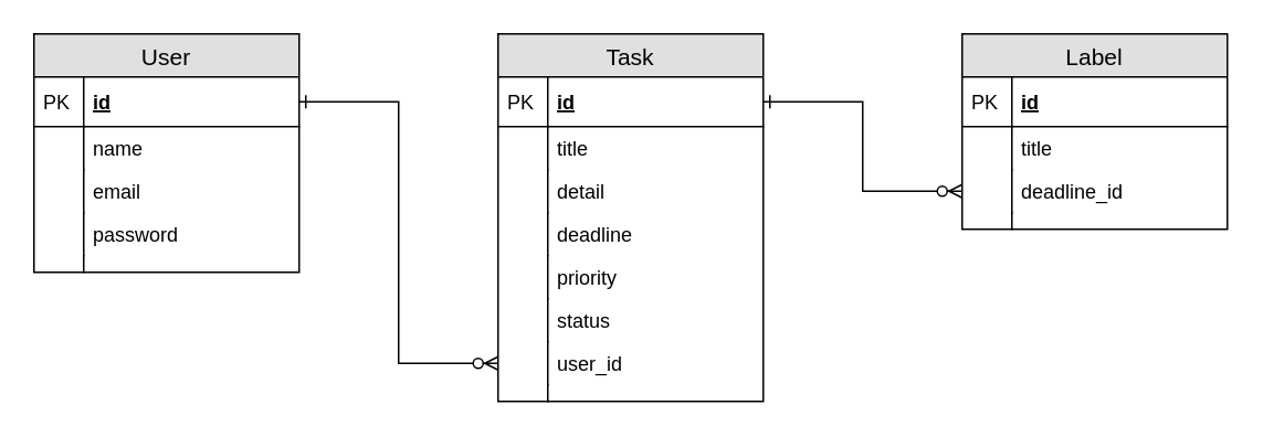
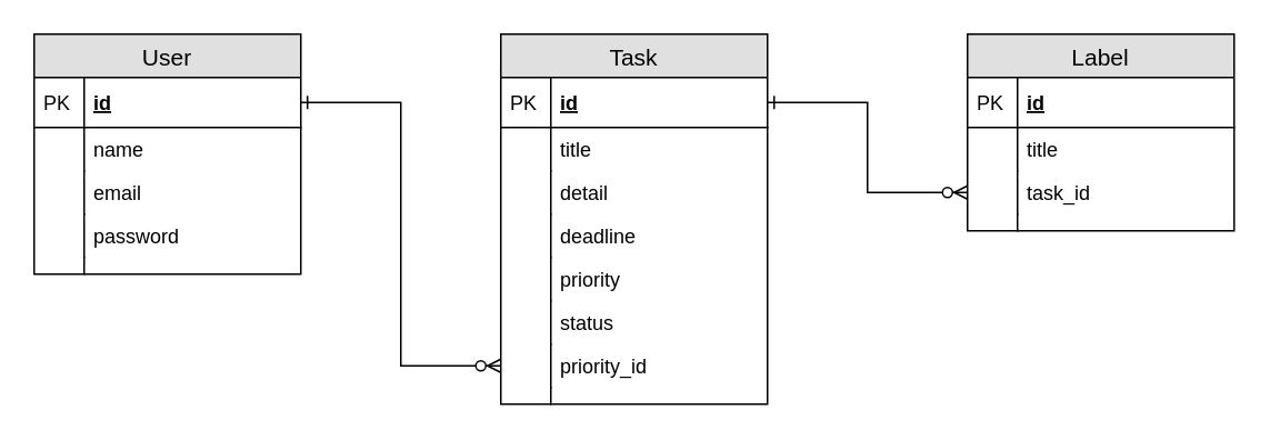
  <mxCell id="0" />
  <mxCell id="1" parent="0" />
  <mxCell id="2" value="User" style="swimlane;fontStyle=0;childLayout=stackLayout;horizontal=1;startSize=26;fillColor=#e0e0e0;horizontalStack=0;resizeParent=1;resizeParentMax=0;resizeLast=0;collapsible=1;marginBottom=0;swimlaneFillColor=#ffffff;align=center;fontSize=14;" parent="1" vertex="1"><mxGeometry x="20" y="20" width="160" height="144" as="geometry" /></mxCell>
  <mxCell id="3" value="id" style="shape=partialRectangle;top=0;left=0;right=0;bottom=1;align=left;verticalAlign=middle;fillColor=none;spacingLeft=34;spacingRight=4;overflow=hidden;rotatable=0;points=[[0,0.5],[1,0.5]];portConstraint=eastwest;dropTarget=0;fontStyle=5;fontSize=12;" parent="2" vertex="1"><mxGeometry y="26" width="160" height="30" as="geometry" /></mxCell>
  <mxCell id="4" value="PK" style="shape=partialRectangle;top=0;left=0;bottom=0;fillColor=none;align=left;verticalAlign=middle;spacingLeft=4;spacingRight=4;overflow=hidden;rotatable=0;points=[];portConstraint=eastwest;part=1;fontSize=12;" parent="3" vertex="1" connectable="0"><mxGeometry width="30" height="30" as="geometry" /></mxCell>
  <mxCell id="5" value="name" style="shape=partialRectangle;top=0;left=0;right=0;bottom=0;align=left;verticalAlign=top;fillColor=none;spacingLeft=34;spacingRight=4;overflow=hidden;rotatable=0;points=[[0,0.5],[1,0.5]];portConstraint=eastwest;dropTarget=0;fontSize=12;" parent="2" vertex="1"><mxGeometry y="56" width="160" height="26" as="geometry" /></mxCell>
  <mxCell id="6" value="" style="shape=partialRectangle;top=0;left=0;bottom=0;fillColor=none;align=left;verticalAlign=top;spacingLeft=4;spacingRight=4;overflow=hidden;rotatable=0;points=[];portConstraint=eastwest;part=1;fontSize=12;" parent="5" vertex="1" connectable="0"><mxGeometry width="30" height="26" as="geometry" /></mxCell>
  <mxCell id="7" value="email" style="shape=partialRectangle;top=0;left=0;right=0;bottom=0;align=left;verticalAlign=top;fillColor=none;spacingLeft=34;spacingRight=4;overflow=hidden;rotatable=0;points=[[0,0.5],[1,0.5]];portConstraint=eastwest;dropTarget=0;fontSize=12;" vertex="1" parent="2"><mxGeometry y="82" width="160" height="26" as="geometry" /></mxCell>
  <mxCell id="8" value="" style="shape=partialRectangle;top=0;left=0;bottom=0;fillColor=none;align=left;verticalAlign=top;spacingLeft=4;spacingRight=4;overflow=hidden;rotatable=0;points=[];portConstraint=eastwest;part=1;fontSize=12;" vertex="1" connectable="0" parent="7"><mxGeometry width="30" height="26" as="geometry" /></mxCell>
  <mxCell id="9" value="password" style="shape=partialRectangle;top=0;left=0;right=0;bottom=0;align=left;verticalAlign=top;fillColor=none;spacingLeft=34;spacingRight=4;overflow=hidden;rotatable=0;points=[[0,0.5],[1,0.5]];portConstraint=eastwest;dropTarget=0;fontSize=12;" vertex="1" parent="2"><mxGeometry y="108" width="160" height="26" as="geometry" /></mxCell>
  <mxCell id="10" value="" style="shape=partialRectangle;top=0;left=0;bottom=0;fillColor=none;align=left;verticalAlign=top;spacingLeft=4;spacingRight=4;overflow=hidden;rotatable=0;points=[];portConstraint=eastwest;part=1;fontSize=12;" vertex="1" connectable="0" parent="9"><mxGeometry width="30" height="26" as="geometry" /></mxCell>
  <mxCell id="11" value="" style="shape=partialRectangle;top=0;left=0;right=0;bottom=0;align=left;verticalAlign=top;fillColor=none;spacingLeft=34;spacingRight=4;overflow=hidden;rotatable=0;points=[[0,0.5],[1,0.5]];portConstraint=eastwest;dropTarget=0;fontSize=12;" parent="2" vertex="1"><mxGeometry y="134" width="160" height="10" as="geometry" /></mxCell>
  <mxCell id="12" value="" style="shape=partialRectangle;top=0;left=0;bottom=0;fillColor=none;align=left;verticalAlign=top;spacingLeft=4;spacingRight=4;overflow=hidden;rotatable=0;points=[];portConstraint=eastwest;part=1;fontSize=12;" parent="11" vertex="1" connectable="0"><mxGeometry width="30" height="10" as="geometry" /></mxCell>
  <mxCell id="13" value="Task" style="swimlane;fontStyle=0;childLayout=stackLayout;horizontal=1;startSize=26;fillColor=#e0e0e0;horizontalStack=0;resizeParent=1;resizeParentMax=0;resizeLast=0;collapsible=1;marginBottom=0;swimlaneFillColor=#ffffff;align=center;fontSize=14;" parent="1" vertex="1"><mxGeometry x="300" y="20" width="160" height="222" as="geometry" /></mxCell>
  <mxCell id="14" value="id" style="shape=partialRectangle;top=0;left=0;right=0;bottom=1;align=left;verticalAlign=middle;fillColor=none;spacingLeft=34;spacingRight=4;overflow=hidden;rotatable=0;points=[[0,0.5],[1,0.5]];portConstraint=eastwest;dropTarget=0;fontStyle=5;fontSize=12;" parent="13" vertex="1"><mxGeometry y="26" width="160" height="30" as="geometry" /></mxCell>
  <mxCell id="15" value="PK" style="shape=partialRectangle;top=0;left=0;bottom=0;fillColor=none;align=left;verticalAlign=middle;spacingLeft=4;spacingRight=4;overflow=hidden;rotatable=0;points=[];portConstraint=eastwest;part=1;fontSize=12;" parent="14" vertex="1" connectable="0"><mxGeometry width="30" height="30" as="geometry" /></mxCell>
  <mxCell id="16" value="title" style="shape=partialRectangle;top=0;left=0;right=0;bottom=0;align=left;verticalAlign=top;fillColor=none;spacingLeft=34;spacingRight=4;overflow=hidden;rotatable=0;points=[[0,0.5],[1,0.5]];portConstraint=eastwest;dropTarget=0;fontSize=12;" parent="13" vertex="1"><mxGeometry y="56" width="160" height="26" as="geometry" /></mxCell>
  <mxCell id="17" value="" style="shape=partialRectangle;top=0;left=0;bottom=0;fillColor=none;align=left;verticalAlign=top;spacingLeft=4;spacingRight=4;overflow=hidden;rotatable=0;points=[];portConstraint=eastwest;part=1;fontSize=12;" parent="16" vertex="1" connectable="0"><mxGeometry width="30" height="26" as="geometry" /></mxCell>
  <mxCell id="18" value="detail" style="shape=partialRectangle;top=0;left=0;right=0;bottom=0;align=left;verticalAlign=top;fillColor=none;spacingLeft=34;spacingRight=4;overflow=hidden;rotatable=0;points=[[0,0.5],[1,0.5]];portConstraint=eastwest;dropTarget=0;fontSize=12;" parent="13" vertex="1"><mxGeometry y="82" width="160" height="26" as="geometry" /></mxCell>
  <mxCell id="19" value="" style="shape=partialRectangle;top=0;left=0;bottom=0;fillColor=none;align=left;verticalAlign=top;spacingLeft=4;spacingRight=4;overflow=hidden;rotatable=0;points=[];portConstraint=eastwest;part=1;fontSize=12;" parent="18" vertex="1" connectable="0"><mxGeometry width="30" height="26" as="geometry" /></mxCell>
  <mxCell id="20" value="deadline" style="shape=partialRectangle;top=0;left=0;right=0;bottom=0;align=left;verticalAlign=top;fillColor=none;spacingLeft=34;spacingRight=4;overflow=hidden;rotatable=0;points=[[0,0.5],[1,0.5]];portConstraint=eastwest;dropTarget=0;fontSize=12;" parent="13" vertex="1"><mxGeometry y="108" width="160" height="26" as="geometry" /></mxCell>
  <mxCell id="21" value="" style="shape=partialRectangle;top=0;left=0;bottom=0;fillColor=none;align=left;verticalAlign=top;spacingLeft=4;spacingRight=4;overflow=hidden;rotatable=0;points=[];portConstraint=eastwest;part=1;fontSize=12;" parent="20" vertex="1" connectable="0"><mxGeometry width="30" height="26" as="geometry" /></mxCell>
  <mxCell id="22" value="priority" style="shape=partialRectangle;top=0;left=0;right=0;bottom=0;align=left;verticalAlign=top;fillColor=none;spacingLeft=34;spacingRight=4;overflow=hidden;rotatable=0;points=[[0,0.5],[1,0.5]];portConstraint=eastwest;dropTarget=0;fontSize=12;" parent="13" vertex="1"><mxGeometry y="134" width="160" height="26" as="geometry" /></mxCell>
  <mxCell id="23" value="" style="shape=partialRectangle;top=0;left=0;bottom=0;fillColor=none;align=left;verticalAlign=top;spacingLeft=4;spacingRight=4;overflow=hidden;rotatable=0;points=[];portConstraint=eastwest;part=1;fontSize=12;" parent="22" vertex="1" connectable="0"><mxGeometry width="30" height="26" as="geometry" /></mxCell>
  <mxCell id="24" value="status" style="shape=partialRectangle;top=0;left=0;right=0;bottom=0;align=left;verticalAlign=top;fillColor=none;spacingLeft=34;spacingRight=4;overflow=hidden;rotatable=0;points=[[0,0.5],[1,0.5]];portConstraint=eastwest;dropTarget=0;fontSize=12;" parent="13" vertex="1"><mxGeometry y="160" width="160" height="26" as="geometry" /></mxCell>
  <mxCell id="25" value="" style="shape=partialRectangle;top=0;left=0;bottom=0;fillColor=none;align=left;verticalAlign=top;spacingLeft=4;spacingRight=4;overflow=hidden;rotatable=0;points=[];portConstraint=eastwest;part=1;fontSize=12;" parent="24" vertex="1" connectable="0"><mxGeometry width="30" height="26" as="geometry" /></mxCell>
- <mxCell id="26" value="user_id" style="shape=partialRectangle;top=0;left=0;right=0;bottom=0;align=left;verticalAlign=top;fillColor=none;spacingLeft=34;spacingRight=4;overflow=hidden;rotatable=0;points=[[0,0.5],[1,0.5]];portConstraint=eastwest;dropTarget=0;fontSize=12;" parent="13" vertex="1"><mxGeometry y="186" width="160" height="26" as="geometry" /></mxCell>
+ <mxCell id="26" value="priority_id" style="shape=partialRectangle;top=0;left=0;right=0;bottom=0;align=left;verticalAlign=top;fillColor=none;spacingLeft=34;spacingRight=4;overflow=hidden;rotatable=0;points=[[0,0.5],[1,0.5]];portConstraint=eastwest;dropTarget=0;fontSize=12;" parent="13" vertex="1"><mxGeometry y="186" width="160" height="26" as="geometry" /></mxCell>
  <mxCell id="27" value="" style="shape=partialRectangle;top=0;left=0;bottom=0;fillColor=none;align=left;verticalAlign=top;spacingLeft=4;spacingRight=4;overflow=hidden;rotatable=0;points=[];portConstraint=eastwest;part=1;fontSize=12;" parent="26" vertex="1" connectable="0"><mxGeometry width="30" height="26" as="geometry" /></mxCell>
  <mxCell id="28" value="" style="shape=partialRectangle;top=0;left=0;right=0;bottom=0;align=left;verticalAlign=top;fillColor=none;spacingLeft=34;spacingRight=4;overflow=hidden;rotatable=0;points=[[0,0.5],[1,0.5]];portConstraint=eastwest;dropTarget=0;fontSize=12;" parent="13" vertex="1"><mxGeometry y="212" width="160" height="10" as="geometry" /></mxCell>
  <mxCell id="29" value="" style="shape=partialRectangle;top=0;left=0;bottom=0;fillColor=none;align=left;verticalAlign=top;spacingLeft=4;spacingRight=4;overflow=hidden;rotatable=0;points=[];portConstraint=eastwest;part=1;fontSize=12;" parent="28" vertex="1" connectable="0"><mxGeometry width="30" height="10" as="geometry" /></mxCell>
  <mxCell id="30" value="Label" style="swimlane;fontStyle=0;childLayout=stackLayout;horizontal=1;startSize=26;fillColor=#e0e0e0;horizontalStack=0;resizeParent=1;resizeParentMax=0;resizeLast=0;collapsible=1;marginBottom=0;swimlaneFillColor=#ffffff;align=center;fontSize=14;" parent="1" vertex="1"><mxGeometry x="580" y="20" width="160" height="118" as="geometry" /></mxCell>
  <mxCell id="31" value="id" style="shape=partialRectangle;top=0;left=0;right=0;bottom=1;align=left;verticalAlign=middle;fillColor=none;spacingLeft=34;spacingRight=4;overflow=hidden;rotatable=0;points=[[0,0.5],[1,0.5]];portConstraint=eastwest;dropTarget=0;fontStyle=5;fontSize=12;" parent="30" vertex="1"><mxGeometry y="26" width="160" height="30" as="geometry" /></mxCell>
  <mxCell id="32" value="PK" style="shape=partialRectangle;top=0;left=0;bottom=0;fillColor=none;align=left;verticalAlign=middle;spacingLeft=4;spacingRight=4;overflow=hidden;rotatable=0;points=[];portConstraint=eastwest;part=1;fontSize=12;" parent="31" vertex="1" connectable="0"><mxGeometry width="30" height="30" as="geometry" /></mxCell>
  <mxCell id="33" value="title" style="shape=partialRectangle;top=0;left=0;right=0;bottom=0;align=left;verticalAlign=top;fillColor=none;spacingLeft=34;spacingRight=4;overflow=hidden;rotatable=0;points=[[0,0.5],[1,0.5]];portConstraint=eastwest;dropTarget=0;fontSize=12;" parent="30" vertex="1"><mxGeometry y="56" width="160" height="26" as="geometry" /></mxCell>
  <mxCell id="34" value="" style="shape=partialRectangle;top=0;left=0;bottom=0;fillColor=none;align=left;verticalAlign=top;spacingLeft=4;spacingRight=4;overflow=hidden;rotatable=0;points=[];portConstraint=eastwest;part=1;fontSize=12;" parent="33" vertex="1" connectable="0"><mxGeometry width="30" height="26" as="geometry" /></mxCell>
- <mxCell id="35" value="deadline_id" style="shape=partialRectangle;top=0;left=0;right=0;bottom=0;align=left;verticalAlign=top;fillColor=none;spacingLeft=34;spacingRight=4;overflow=hidden;rotatable=0;points=[[0,0.5],[1,0.5]];portConstraint=eastwest;dropTarget=0;fontSize=12;" parent="30" vertex="1"><mxGeometry y="82" width="160" height="26" as="geometry" /></mxCell>
+ <mxCell id="35" value="task_id" style="shape=partialRectangle;top=0;left=0;right=0;bottom=0;align=left;verticalAlign=top;fillColor=none;spacingLeft=34;spacingRight=4;overflow=hidden;rotatable=0;points=[[0,0.5],[1,0.5]];portConstraint=eastwest;dropTarget=0;fontSize=12;" parent="30" vertex="1"><mxGeometry y="82" width="160" height="26" as="geometry" /></mxCell>
  <mxCell id="36" value="" style="shape=partialRectangle;top=0;left=0;bottom=0;fillColor=none;align=left;verticalAlign=top;spacingLeft=4;spacingRight=4;overflow=hidden;rotatable=0;points=[];portConstraint=eastwest;part=1;fontSize=12;" parent="35" vertex="1" connectable="0"><mxGeometry width="30" height="26" as="geometry" /></mxCell>
  <mxCell id="37" value="" style="shape=partialRectangle;top=0;left=0;right=0;bottom=0;align=left;verticalAlign=top;fillColor=none;spacingLeft=34;spacingRight=4;overflow=hidden;rotatable=0;points=[[0,0.5],[1,0.5]];portConstraint=eastwest;dropTarget=0;fontSize=12;" parent="30" vertex="1"><mxGeometry y="108" width="160" height="10" as="geometry" /></mxCell>
  <mxCell id="38" value="" style="shape=partialRectangle;top=0;left=0;bottom=0;fillColor=none;align=left;verticalAlign=top;spacingLeft=4;spacingRight=4;overflow=hidden;rotatable=0;points=[];portConstraint=eastwest;part=1;fontSize=12;" parent="37" vertex="1" connectable="0"><mxGeometry width="30" height="10" as="geometry" /></mxCell>
  <mxCell id="39" style="edgeStyle=orthogonalEdgeStyle;rounded=0;orthogonalLoop=1;jettySize=auto;html=1;entryX=0;entryY=0.5;entryDx=0;entryDy=0;startArrow=ERone;startFill=0;endArrow=ERzeroToMany;endFill=1;" parent="1" source="3" target="26" edge="1"><mxGeometry relative="1" as="geometry" /></mxCell>
  <mxCell id="40" style="edgeStyle=orthogonalEdgeStyle;rounded=0;orthogonalLoop=1;jettySize=auto;html=1;entryX=0;entryY=0.5;entryDx=0;entryDy=0;startArrow=ERone;startFill=0;endArrow=ERzeroToMany;endFill=1;" parent="1" source="14" target="35" edge="1"><mxGeometry relative="1" as="geometry" /></mxCell>
